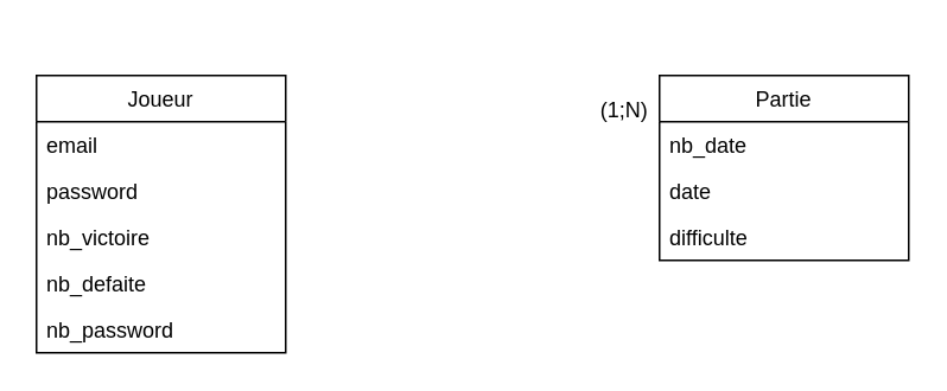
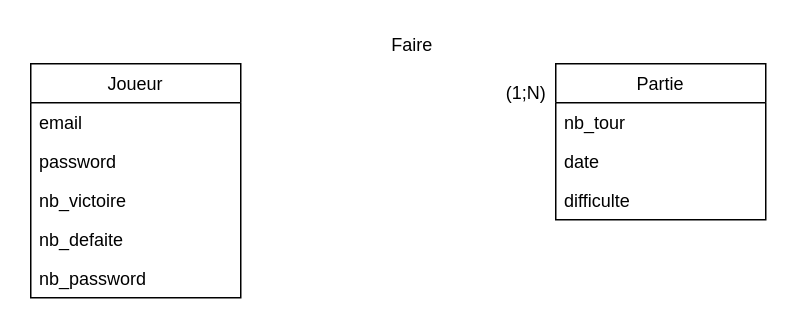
  <mxCell id="0" />
  <mxCell id="1" parent="0" />
  <mxCell id="2" value="Joueur" style="swimlane;fontStyle=0;childLayout=stackLayout;horizontal=1;startSize=26;fillColor=none;horizontalStack=0;resizeParent=1;resizeParentMax=0;resizeLast=0;collapsible=1;marginBottom=0;" vertex="1" parent="1"><mxGeometry x="20" y="42" width="140" height="156" as="geometry" /></mxCell>
  <mxCell id="3" value="email" style="text;strokeColor=none;fillColor=none;align=left;verticalAlign=top;spacingLeft=4;spacingRight=4;overflow=hidden;rotatable=0;points=[[0,0.5],[1,0.5]];portConstraint=eastwest;" vertex="1" parent="2"><mxGeometry y="26" width="140" height="26" as="geometry" /></mxCell>
  <mxCell id="4" value="password" style="text;strokeColor=none;fillColor=none;align=left;verticalAlign=top;spacingLeft=4;spacingRight=4;overflow=hidden;rotatable=0;points=[[0,0.5],[1,0.5]];portConstraint=eastwest;" vertex="1" parent="2"><mxGeometry y="52" width="140" height="26" as="geometry" /></mxCell>
  <mxCell id="5" value="nb_victoire" style="text;strokeColor=none;fillColor=none;align=left;verticalAlign=top;spacingLeft=4;spacingRight=4;overflow=hidden;rotatable=0;points=[[0,0.5],[1,0.5]];portConstraint=eastwest;" vertex="1" parent="2"><mxGeometry y="78" width="140" height="26" as="geometry" /></mxCell>
  <mxCell id="6" value="nb_defaite" style="text;strokeColor=none;fillColor=none;align=left;verticalAlign=top;spacingLeft=4;spacingRight=4;overflow=hidden;rotatable=0;points=[[0,0.5],[1,0.5]];portConstraint=eastwest;" vertex="1" parent="2"><mxGeometry y="104" width="140" height="26" as="geometry" /></mxCell>
  <mxCell id="7" value="nb_password" style="text;strokeColor=none;fillColor=none;align=left;verticalAlign=top;spacingLeft=4;spacingRight=4;overflow=hidden;rotatable=0;points=[[0,0.5],[1,0.5]];portConstraint=eastwest;" vertex="1" parent="2"><mxGeometry y="130" width="140" height="26" as="geometry" /></mxCell>
  <mxCell id="8" value="Partie" style="swimlane;fontStyle=0;childLayout=stackLayout;horizontal=1;startSize=26;fillColor=none;horizontalStack=0;resizeParent=1;resizeParentMax=0;resizeLast=0;collapsible=1;marginBottom=0;" vertex="1" parent="1"><mxGeometry x="370" y="42" width="140" height="104" as="geometry" /></mxCell>
- <mxCell id="9" value="nb_date" style="text;strokeColor=none;fillColor=none;align=left;verticalAlign=top;spacingLeft=4;spacingRight=4;overflow=hidden;rotatable=0;points=[[0,0.5],[1,0.5]];portConstraint=eastwest;" vertex="1" parent="8"><mxGeometry y="26" width="140" height="26" as="geometry" /></mxCell>
+ <mxCell id="9" value="nb_tour" style="text;strokeColor=none;fillColor=none;align=left;verticalAlign=top;spacingLeft=4;spacingRight=4;overflow=hidden;rotatable=0;points=[[0,0.5],[1,0.5]];portConstraint=eastwest;" vertex="1" parent="8"><mxGeometry y="26" width="140" height="26" as="geometry" /></mxCell>
  <mxCell id="10" value="date" style="text;strokeColor=none;fillColor=none;align=left;verticalAlign=top;spacingLeft=4;spacingRight=4;overflow=hidden;rotatable=0;points=[[0,0.5],[1,0.5]];portConstraint=eastwest;" vertex="1" parent="8"><mxGeometry y="52" width="140" height="26" as="geometry" /></mxCell>
  <mxCell id="11" value="difficulte" style="text;strokeColor=none;fillColor=none;align=left;verticalAlign=top;spacingLeft=4;spacingRight=4;overflow=hidden;rotatable=0;points=[[0,0.5],[1,0.5]];portConstraint=eastwest;" vertex="1" parent="8"><mxGeometry y="78" width="140" height="26" as="geometry" /></mxCell>
+ <mxCell id="12" value="Faire" style="text;html=1;align=center;verticalAlign=middle;resizable=0;points=[];;autosize=1;" vertex="1" parent="1"><mxGeometry x="254" y="20" width="40" height="20" as="geometry" /></mxCell>
  <mxCell id="13" value="(1;N)" style="text;html=1;align=center;verticalAlign=middle;resizable=0;points=[];;autosize=1;" vertex="1" parent="1"><mxGeometry x="330" y="52" width="40" height="20" as="geometry" /></mxCell>
